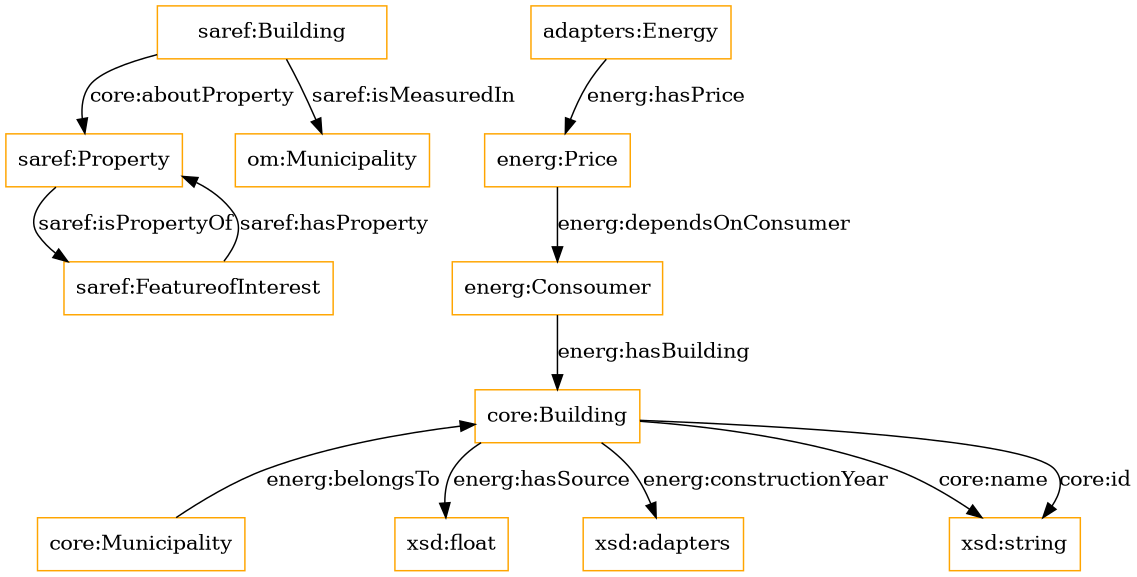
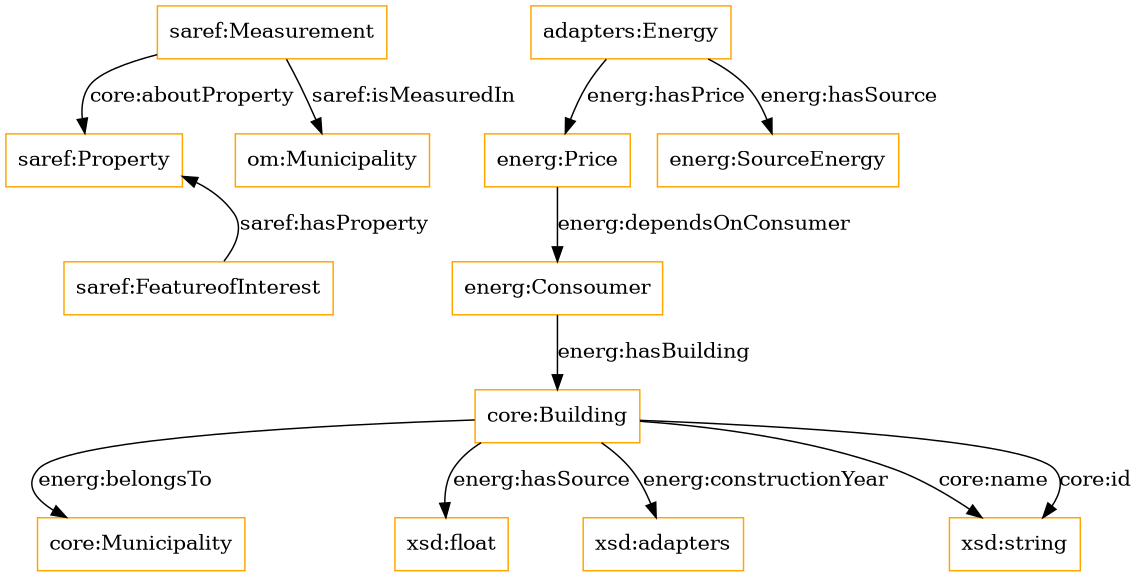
  digraph {
    rankdir=TB
    node [color=orange shape=rectangle]
    "saref:Property"
    "saref:FeatureofInterest"
    "energ:Price"
    "energ:Consoumer"
    "core:Building"
    "core:Municipality"
    "xsd:float"
    n8 [label="xsd:adapters"]
    "xsd:string"
-   "saref:Measurement" [label="saref:Building"]
+   "saref:Measurement"
    n11 [label="om:Municipality"]
    "adapters:Energy"
-   "saref:Property" -> "saref:FeatureofInterest" [label="saref:isPropertyOf"]
+   "energ:SourceEnergy"
    "saref:FeatureofInterest" -> "saref:Property" [label="saref:hasProperty"]
    "energ:Price" -> "energ:Consoumer" [label="energ:dependsOnConsumer"]
    "energ:Consoumer" -> "core:Building" [label="energ:hasBuilding"]
-   "core:Municipality" -> "core:Building" [label="energ:belongsTo"]
+   "core:Building" -> "core:Municipality" [label="energ:belongsTo"]
    "core:Building" -> "xsd:float" [label="energ:hasSource"]
    "core:Building" -> n8 [label="energ:constructionYear"]
    "core:Building" -> "xsd:string" [label="core:name"]
    "core:Building" -> "xsd:string" [label="core:id"]
    "saref:Measurement" -> "saref:Property" [label="core:aboutProperty"]
    "saref:Measurement" -> n11 [label="saref:isMeasuredIn"]
    "adapters:Energy" -> "energ:Price" [label="energ:hasPrice"]
+   "adapters:Energy" -> "energ:SourceEnergy" [label="energ:hasSource"]
  }
